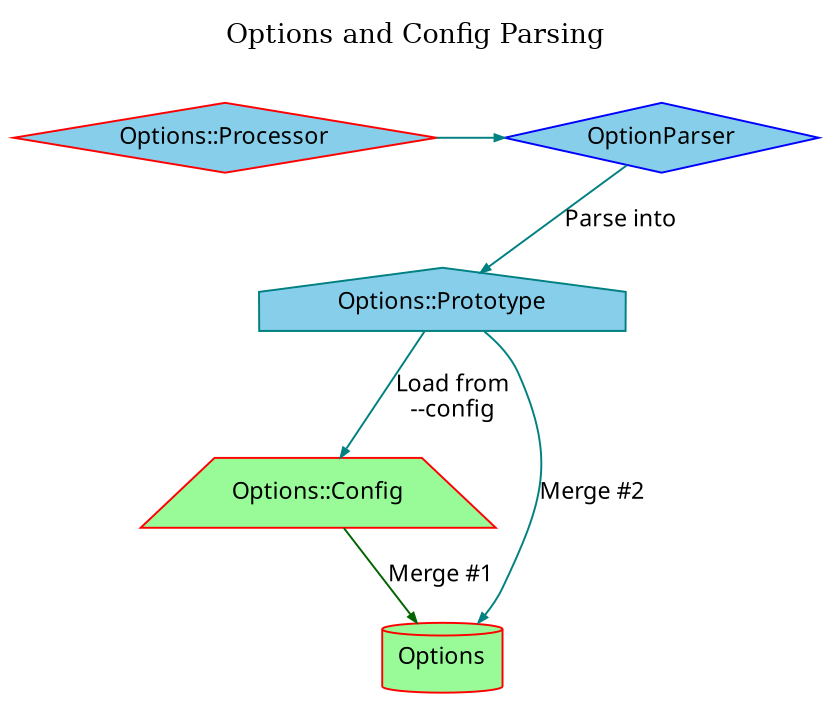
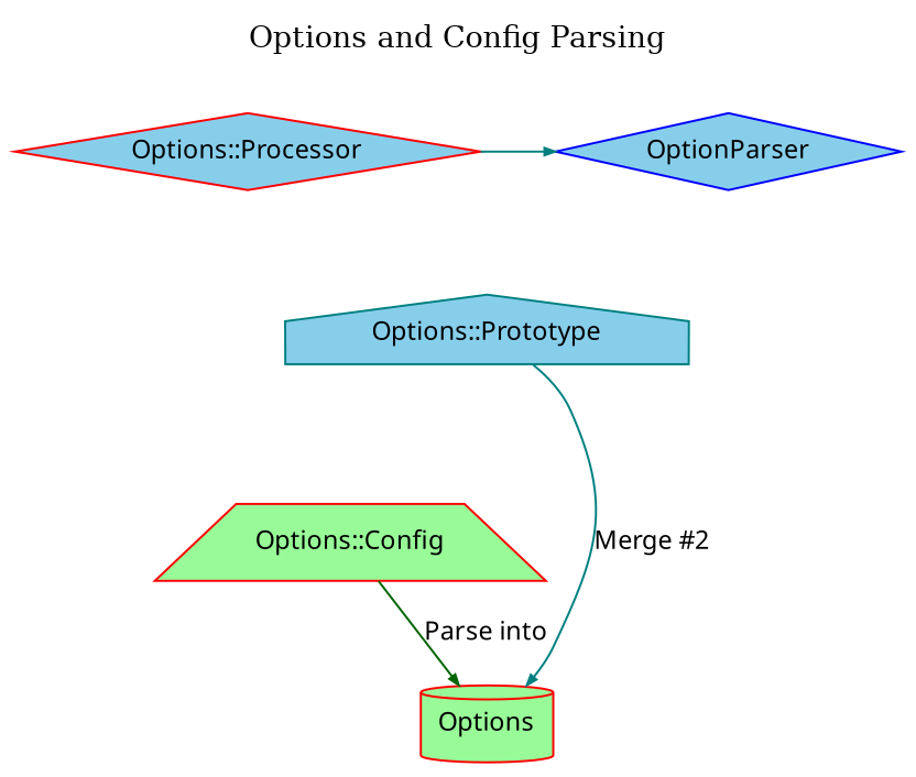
  digraph {
    label="Options and Config Parsing"
    labelloc=t
    rankdir=TB
    node [color=red fillcolor=skyblue fontname="Rive Pixel" fontsize=12 shape=diamond style=filled]
    edge [arrowsize=0.5 color=teal fontname="Rive Pixel" fontsize=12]
    n1 [label="Options::Processor"]
    n2 [color=blue label=OptionParser]
    n3 [color=teal label="Options::Prototype" shape=house]
    n4 [fillcolor=palegreen label="Options::Config" shape=trapezium]
    Options [fillcolor=palegreen shape=cylinder]
    subgraph sub_1 {
      rank=same
      n1
      n2
    }
    n1 -> n2
    n1 -> n3 [style=invis color=""]
-   n2 -> n3 [label="Parse into"]
-   n3 -> n4 [label="Load from\n--config"]
    n3 -> Options [label="Merge #2"]
-   n4 -> Options [color=darkgreen label="Merge #1"]
+   n4 -> Options [color=darkgreen label="Parse into"]
  }
